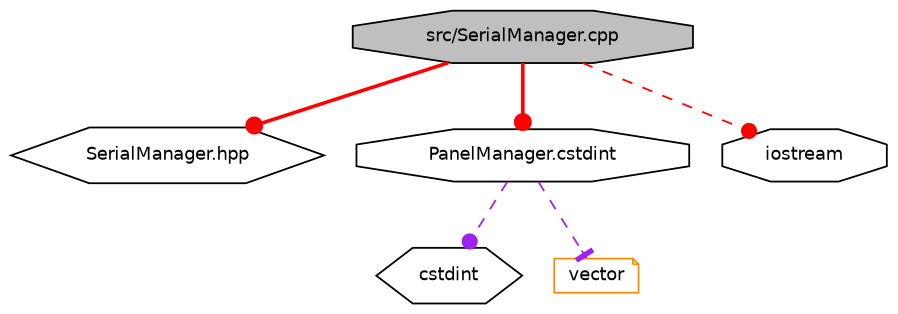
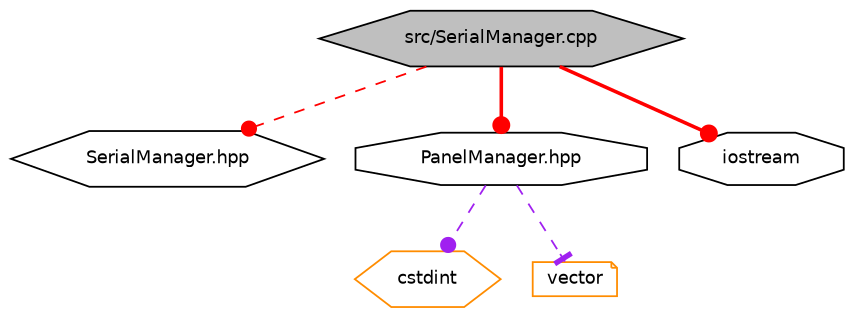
  digraph {
    node [color=black fillcolor=white fontname=Helvetica fontsize=10 shape=octagon style=filled]
    edge [arrowhead=dot color=red fontname=Helvetica fontsize=10 labelfontname=Helvetica labelfontsize=10 style=dashed]
-   n1 [fillcolor=grey75 fontcolor=black height=0.2 label="src/SerialManager.cpp" width=0.4]
+   n1 [fillcolor=grey75 fontcolor=black height=0.2 label="src/SerialManager.cpp" shape=hexagon width=0.4]
    n2 [height=0.2 label="SerialManager.hpp" shape=hexagon width=0.4]
-   n3 [height=0.2 label="PanelManager.cstdint" width=0.4]
+   n3 [height=0.2 label="PanelManager.hpp" width=0.4]
    n4 [height=0.2 label=iostream width=0.4]
-   n5 [height=0.2 label=cstdint shape=hexagon width=0.4]
+   n5 [color=darkorange height=0.2 label=cstdint shape=hexagon width=0.4]
    n6 [color=darkorange height=0.2 label=vector shape=note width=0.4]
-   n1 -> n2 [style=bold]
+   n1 -> n2
    n1 -> n3 [style=bold]
-   n1 -> n4
+   n1 -> n4 [style=bold]
    n3 -> n5 [color=purple]
    n3 -> n6 [arrowhead=tee color=purple]
  }
